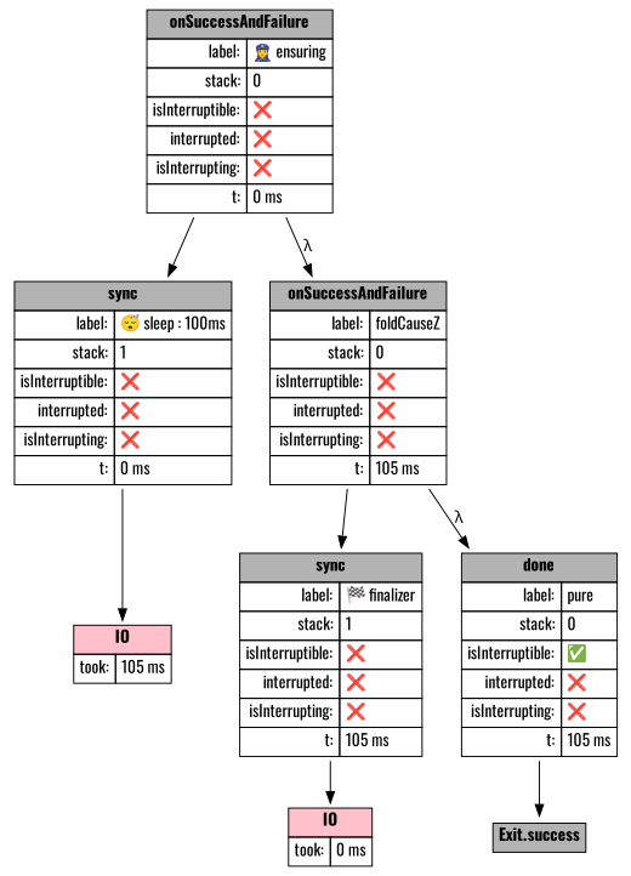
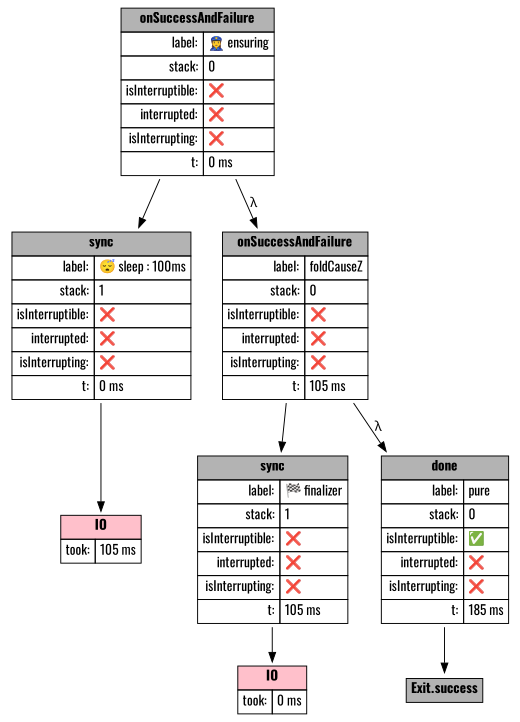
  digraph {
    fontname=Oswald
    node [fontname=Oswald shape=none]
    edge [fontname=Oswald]
    n1 [label=<<table CELLPADDING="4" BORDER="0" CELLBORDER="1" CELLSPACING="0"><tr><td BGCOLOR="gray70" colspan='2'><b>sync</b></td></tr><tr><td align='right'>label:</td><td align='left'>😴 sleep : 100ms</td></tr><tr><td align='right'>stack:</td><td align='left'>1</td></tr><tr><td align='right'>isInterruptible:</td><td align='left'>❌</td></tr><tr><td align='right'>interrupted:</td><td align='left'>❌</td></tr><tr><td align='right'>isInterrupting:</td><td align='left'>❌</td></tr><tr><td align='right'>t:</td><td align='left'>0 ms</td></tr></table>>]
    n2 [label=<<table CELLPADDING="4" BORDER="0" CELLBORDER="1" CELLSPACING="0"><tr><td BGCOLOR="pink" colspan='2'><b>IO</b></td></tr><tr><td align='right'>took:</td><td align='left'>105 ms</td></tr></table>>]
    n3 [label=<<table CELLPADDING="4" BORDER="0" CELLBORDER="1" CELLSPACING="0"><tr><td BGCOLOR="gray70" colspan='2'><b>onSuccessAndFailure</b></td></tr><tr><td align='right'>label:</td><td align='left'>👮‍♀️ ensuring</td></tr><tr><td align='right'>stack:</td><td align='left'>0</td></tr><tr><td align='right'>isInterruptible:</td><td align='left'>❌</td></tr><tr><td align='right'>interrupted:</td><td align='left'>❌</td></tr><tr><td align='right'>isInterrupting:</td><td align='left'>❌</td></tr><tr><td align='right'>t:</td><td align='left'>0 ms</td></tr></table>>]
    n4 [label=<<table CELLPADDING="4" BORDER="0" CELLBORDER="1" CELLSPACING="0"><tr><td BGCOLOR="gray70" colspan='2'><b>onSuccessAndFailure</b></td></tr><tr><td align='right'>label:</td><td align='left'>foldCauseZ</td></tr><tr><td align='right'>stack:</td><td align='left'>0</td></tr><tr><td align='right'>isInterruptible:</td><td align='left'>❌</td></tr><tr><td align='right'>interrupted:</td><td align='left'>❌</td></tr><tr><td align='right'>isInterrupting:</td><td align='left'>❌</td></tr><tr><td align='right'>t:</td><td align='left'>105 ms</td></tr></table>>]
    n5 [label=<<table CELLPADDING="4" BORDER="0" CELLBORDER="1" CELLSPACING="0"><tr><td BGCOLOR="gray70" colspan='2'><b>sync</b></td></tr><tr><td align='right'>label:</td><td align='left'>🏁 finalizer</td></tr><tr><td align='right'>stack:</td><td align='left'>1</td></tr><tr><td align='right'>isInterruptible:</td><td align='left'>❌</td></tr><tr><td align='right'>interrupted:</td><td align='left'>❌</td></tr><tr><td align='right'>isInterrupting:</td><td align='left'>❌</td></tr><tr><td align='right'>t:</td><td align='left'>105 ms</td></tr></table>>]
-   n6 [label=<<table CELLPADDING="4" BORDER="0" CELLBORDER="1" CELLSPACING="0"><tr><td BGCOLOR="gray70" colspan='2'><b>done</b></td></tr><tr><td align='right'>label:</td><td align='left'>pure</td></tr><tr><td align='right'>stack:</td><td align='left'>0</td></tr><tr><td align='right'>isInterruptible:</td><td align='left'>✅</td></tr><tr><td align='right'>interrupted:</td><td align='left'>❌</td></tr><tr><td align='right'>isInterrupting:</td><td align='left'>❌</td></tr><tr><td align='right'>t:</td><td align='left'>105 ms</td></tr></table>>]
+   n6 [label=<<table CELLPADDING="4" BORDER="0" CELLBORDER="1" CELLSPACING="0"><tr><td BGCOLOR="gray70" colspan='2'><b>done</b></td></tr><tr><td align='right'>label:</td><td align='left'>pure</td></tr><tr><td align='right'>stack:</td><td align='left'>0</td></tr><tr><td align='right'>isInterruptible:</td><td align='left'>✅</td></tr><tr><td align='right'>interrupted:</td><td align='left'>❌</td></tr><tr><td align='right'>isInterrupting:</td><td align='left'>❌</td></tr><tr><td align='right'>t:</td><td align='left'>185 ms</td></tr></table>>]
    n7 [label=<<table CELLPADDING="4" BORDER="0" CELLBORDER="1" CELLSPACING="0"><tr><td BGCOLOR="pink" colspan='2'><b>IO</b></td></tr><tr><td align='right'>took:</td><td align='left'>0 ms</td></tr></table>>]
    n8 [label=<<table CELLPADDING="4" BORDER="0" CELLBORDER="1" CELLSPACING="0"><tr><td BGCOLOR="gray70" colspan='2'><b>Exit.success</b></td></tr></table>>]
    n1 -> n2
    n3 -> n1
    n3 -> n4 [label="λ"]
    n4 -> n5
    n4 -> n6 [label="λ"]
    n5 -> n7
    n6 -> n8
  }
